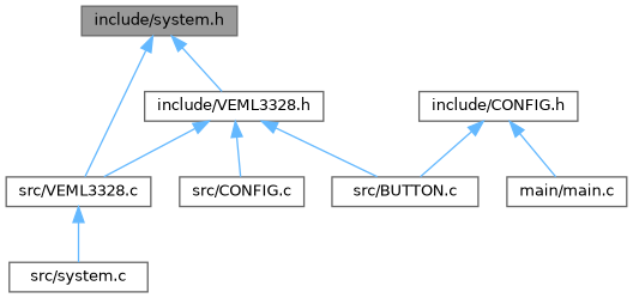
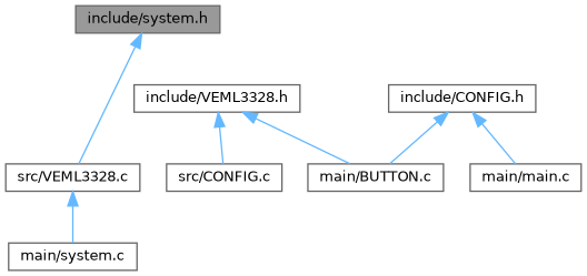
  digraph {
    node [color=grey40 fillcolor=white fontname=Helvetica fontsize=10 shape=box style=filled]
    edge [color=steelblue1 dir=back fontname=Helvetica fontsize=10 labelfontname=Helvetica labelfontsize=10 style=solid]
    n1 [color=gray40 fillcolor=grey60 fontcolor=black height=0.2 label="include/system.h" width=0.4]
    n2 [height=0.2 label="include/VEML3328.h" width=0.4]
    n3 [height=0.2 label="src/VEML3328.c" width=0.4]
    n4 [height=0.2 label="src/CONFIG.c" width=0.4]
-   n5 [height=0.2 label="src/BUTTON.c" width=0.4]
-   n6 [height=0.2 label="src/system.c" width=0.4]
+   n5 [height=0.2 label="main/BUTTON.c" width=0.4]
+   n6 [height=0.2 label="main/system.c" width=0.4]
    n7 [height=0.2 label="include/CONFIG.h" width=0.4]
    n8 [height=0.2 label="main/main.c" width=0.4]
-   n1 -> n2
    n1 -> n3
-   n2 -> n3
    n2 -> n4
    n2 -> n5
    n3 -> n6
    n7 -> n5
    n7 -> n8
  }
